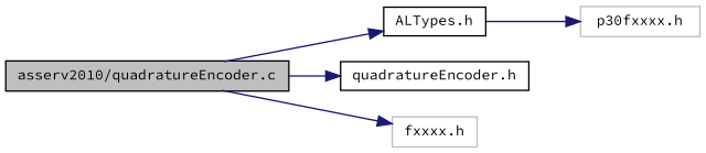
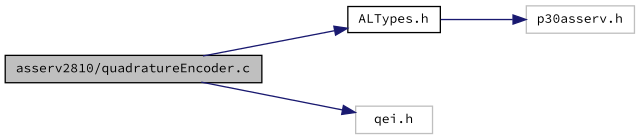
  digraph {
    fontname="Source Code Pro"
    rankdir=LR
    node [color=black fillcolor=white fontname="Source Code Pro" fontsize=10 shape=record style=filled]
    edge [color=midnightblue fontname="Source Code Pro" fontsize=10 labelfontname=FreeSans labelfontsize=10 style=solid]
-   n1 [fillcolor=grey75 fontcolor=black height=0.2 label="asserv2010/quadratureEncoder.c" width=0.4]
+   n1 [fillcolor=grey75 fontcolor=black height=0.2 label="asserv2810/quadratureEncoder.c" width=0.4]
    n2 [height=0.2 label="ALTypes.h" width=0.4]
-   n3 [height=0.2 label="quadratureEncoder.h" width=0.4]
-   n4 [color=grey75 height=0.2 label="fxxxx.h" width=0.4]
-   n5 [color=grey75 height=0.2 label="p30fxxxx.h" width=0.4]
+   n4 [color=grey75 height=0.2 label="qei.h" width=0.4]
+   n5 [color=grey75 height=0.2 label="p30asserv.h" width=0.4]
    n1 -> n2
-   n1 -> n3
    n1 -> n4
    n2 -> n5
  }
